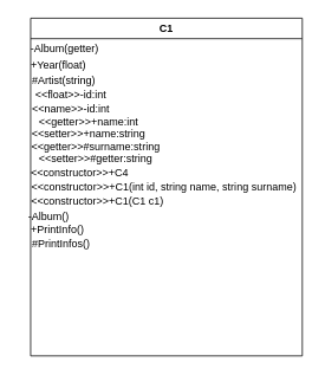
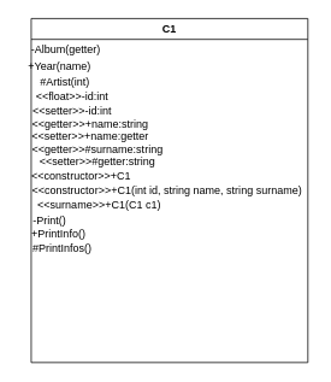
  <mxCell id="0" />
  <mxCell id="1" parent="0" />
  <mxCell id="2" value="С1" style="swimlane;whiteSpace=wrap;html=1;" parent="1" vertex="1"><mxGeometry x="34" y="20" width="306" height="380" as="geometry" /></mxCell>
  <mxCell id="3" value="-Album(getter)" style="text;html=1;align=center;verticalAlign=middle;resizable=0;points=[];autosize=1;strokeColor=none;fillColor=none;" parent="2" vertex="1"><mxGeometry x="-12" y="20" width="100" height="30" as="geometry" /></mxCell>
- <mxCell id="4" value="+Year(float)" style="text;html=1;align=center;verticalAlign=middle;resizable=0;points=[];autosize=1;strokeColor=none;fillColor=none;" vertex="1" parent="2"><mxGeometry x="-14" y="38" width="90" height="30" as="geometry" /></mxCell>
- <mxCell id="5" value="#Artist(string)" style="text;html=1;align=center;verticalAlign=middle;resizable=0;points=[];autosize=1;strokeColor=none;fillColor=none;" vertex="1" parent="2"><mxGeometry x="-8" y="56" width="90" height="30" as="geometry" /></mxCell>
+ <mxCell id="4" value="+Year(name)" style="text;html=1;align=center;verticalAlign=middle;resizable=0;points=[];autosize=1;strokeColor=none;fillColor=none;" vertex="1" parent="2"><mxGeometry x="-14" y="38" width="90" height="30" as="geometry" /></mxCell>
+ <mxCell id="5" value="#Artist(int)" style="text;html=1;align=center;verticalAlign=middle;resizable=0;points=[];autosize=1;strokeColor=none;fillColor=none;" vertex="1" parent="2"><mxGeometry x="-8" y="56" width="90" height="30" as="geometry" /></mxCell>
  <mxCell id="6" value="&amp;lt;&amp;lt;float&amp;gt;&amp;gt;-id:int" style="text;html=1;align=center;verticalAlign=middle;resizable=0;points=[];autosize=1;strokeColor=none;fillColor=none;" vertex="1" parent="2"><mxGeometry x="-10" y="72" width="110" height="30" as="geometry" /></mxCell>
- <mxCell id="7" value="&amp;lt;&amp;lt;name&amp;gt;&amp;gt;-id:int" style="text;html=1;align=center;verticalAlign=middle;resizable=0;points=[];autosize=1;strokeColor=none;fillColor=none;" vertex="1" parent="2"><mxGeometry x="-10" y="87" width="110" height="30" as="geometry" /></mxCell>
- <mxCell id="8" value="&amp;lt;&amp;lt;getter&amp;gt;&amp;gt;+name:int" style="text;html=1;align=center;verticalAlign=middle;resizable=0;points=[];autosize=1;strokeColor=none;fillColor=none;" vertex="1" parent="2"><mxGeometry x="-10" y="102" width="150" height="30" as="geometry" /></mxCell>
- <mxCell id="9" value="&amp;lt;&amp;lt;setter&amp;gt;&amp;gt;+name:string" style="text;html=1;align=center;verticalAlign=middle;resizable=0;points=[];autosize=1;strokeColor=none;fillColor=none;" vertex="1" parent="2"><mxGeometry x="-10" y="116" width="150" height="30" as="geometry" /></mxCell>
+ <mxCell id="7" value="&amp;lt;&amp;lt;setter&amp;gt;&amp;gt;-id:int" style="text;html=1;align=center;verticalAlign=middle;resizable=0;points=[];autosize=1;strokeColor=none;fillColor=none;" vertex="1" parent="2"><mxGeometry x="-10" y="87" width="110" height="30" as="geometry" /></mxCell>
+ <mxCell id="8" value="&amp;lt;&amp;lt;getter&amp;gt;&amp;gt;+name:string" style="text;html=1;align=center;verticalAlign=middle;resizable=0;points=[];autosize=1;strokeColor=none;fillColor=none;" vertex="1" parent="2"><mxGeometry x="-10" y="102" width="150" height="30" as="geometry" /></mxCell>
+ <mxCell id="9" value="&amp;lt;&amp;lt;setter&amp;gt;&amp;gt;+name:getter" style="text;html=1;align=center;verticalAlign=middle;resizable=0;points=[];autosize=1;strokeColor=none;fillColor=none;" vertex="1" parent="2"><mxGeometry x="-10" y="116" width="150" height="30" as="geometry" /></mxCell>
  <mxCell id="10" value="&amp;lt;&amp;lt;getter&amp;gt;&amp;gt;#surname:string" style="text;html=1;align=center;verticalAlign=middle;resizable=0;points=[];autosize=1;strokeColor=none;fillColor=none;" vertex="1" parent="2"><mxGeometry x="-12" y="130" width="170" height="30" as="geometry" /></mxCell>
  <mxCell id="11" value="&amp;lt;&amp;lt;setter&amp;gt;&amp;gt;#getter:string" style="text;html=1;align=center;verticalAlign=middle;resizable=0;points=[];autosize=1;strokeColor=none;fillColor=none;" vertex="1" parent="2"><mxGeometry x="-12" y="144" width="170" height="30" as="geometry" /></mxCell>
- <mxCell id="12" value="&amp;lt;&amp;lt;constructor&amp;gt;&amp;gt;+C4" style="text;html=1;align=center;verticalAlign=middle;resizable=0;points=[];autosize=1;strokeColor=none;fillColor=none;" vertex="1" parent="2"><mxGeometry x="-10" y="159" width="130" height="30" as="geometry" /></mxCell>
+ <mxCell id="12" value="&amp;lt;&amp;lt;constructor&amp;gt;&amp;gt;+C1" style="text;html=1;align=center;verticalAlign=middle;resizable=0;points=[];autosize=1;strokeColor=none;fillColor=none;" vertex="1" parent="2"><mxGeometry x="-10" y="159" width="130" height="30" as="geometry" /></mxCell>
  <mxCell id="13" value="&amp;lt;&amp;lt;constructor&amp;gt;&amp;gt;+C1(int id, string name, string surname)" style="text;html=1;align=center;verticalAlign=middle;resizable=0;points=[];autosize=1;strokeColor=none;fillColor=none;" vertex="1" parent="2"><mxGeometry x="-10" y="175" width="320" height="30" as="geometry" /></mxCell>
- <mxCell id="14" value="&amp;lt;&amp;lt;constructor&amp;gt;&amp;gt;+C1(C1 c1)" style="text;html=1;align=center;verticalAlign=middle;resizable=0;points=[];autosize=1;strokeColor=none;fillColor=none;" vertex="1" parent="2"><mxGeometry x="-10" y="191" width="170" height="30" as="geometry" /></mxCell>
- <mxCell id="15" value="-Album()" style="text;html=1;align=center;verticalAlign=middle;resizable=0;points=[];autosize=1;strokeColor=none;fillColor=none;" vertex="1" parent="2"><mxGeometry x="-10" y="208" width="60" height="30" as="geometry" /></mxCell>
+ <mxCell id="14" value="&amp;lt;&amp;lt;surname&amp;gt;&amp;gt;+C1(C1 c1)" style="text;html=1;align=center;verticalAlign=middle;resizable=0;points=[];autosize=1;strokeColor=none;fillColor=none;" vertex="1" parent="2"><mxGeometry x="-10" y="191" width="170" height="30" as="geometry" /></mxCell>
+ <mxCell id="15" value="-Print()" style="text;html=1;align=center;verticalAlign=middle;resizable=0;points=[];autosize=1;strokeColor=none;fillColor=none;" vertex="1" parent="2"><mxGeometry x="-10" y="208" width="60" height="30" as="geometry" /></mxCell>
  <mxCell id="16" value="+PrintInfo()" style="text;html=1;align=center;verticalAlign=middle;resizable=0;points=[];autosize=1;strokeColor=none;fillColor=none;" vertex="1" parent="2"><mxGeometry x="-10" y="223" width="80" height="30" as="geometry" /></mxCell>
  <mxCell id="17" value="#PrintInfos()" style="text;html=1;align=center;verticalAlign=middle;resizable=0;points=[];autosize=1;strokeColor=none;fillColor=none;" vertex="1" parent="2"><mxGeometry x="-11" y="239" width="90" height="30" as="geometry" /></mxCell>
